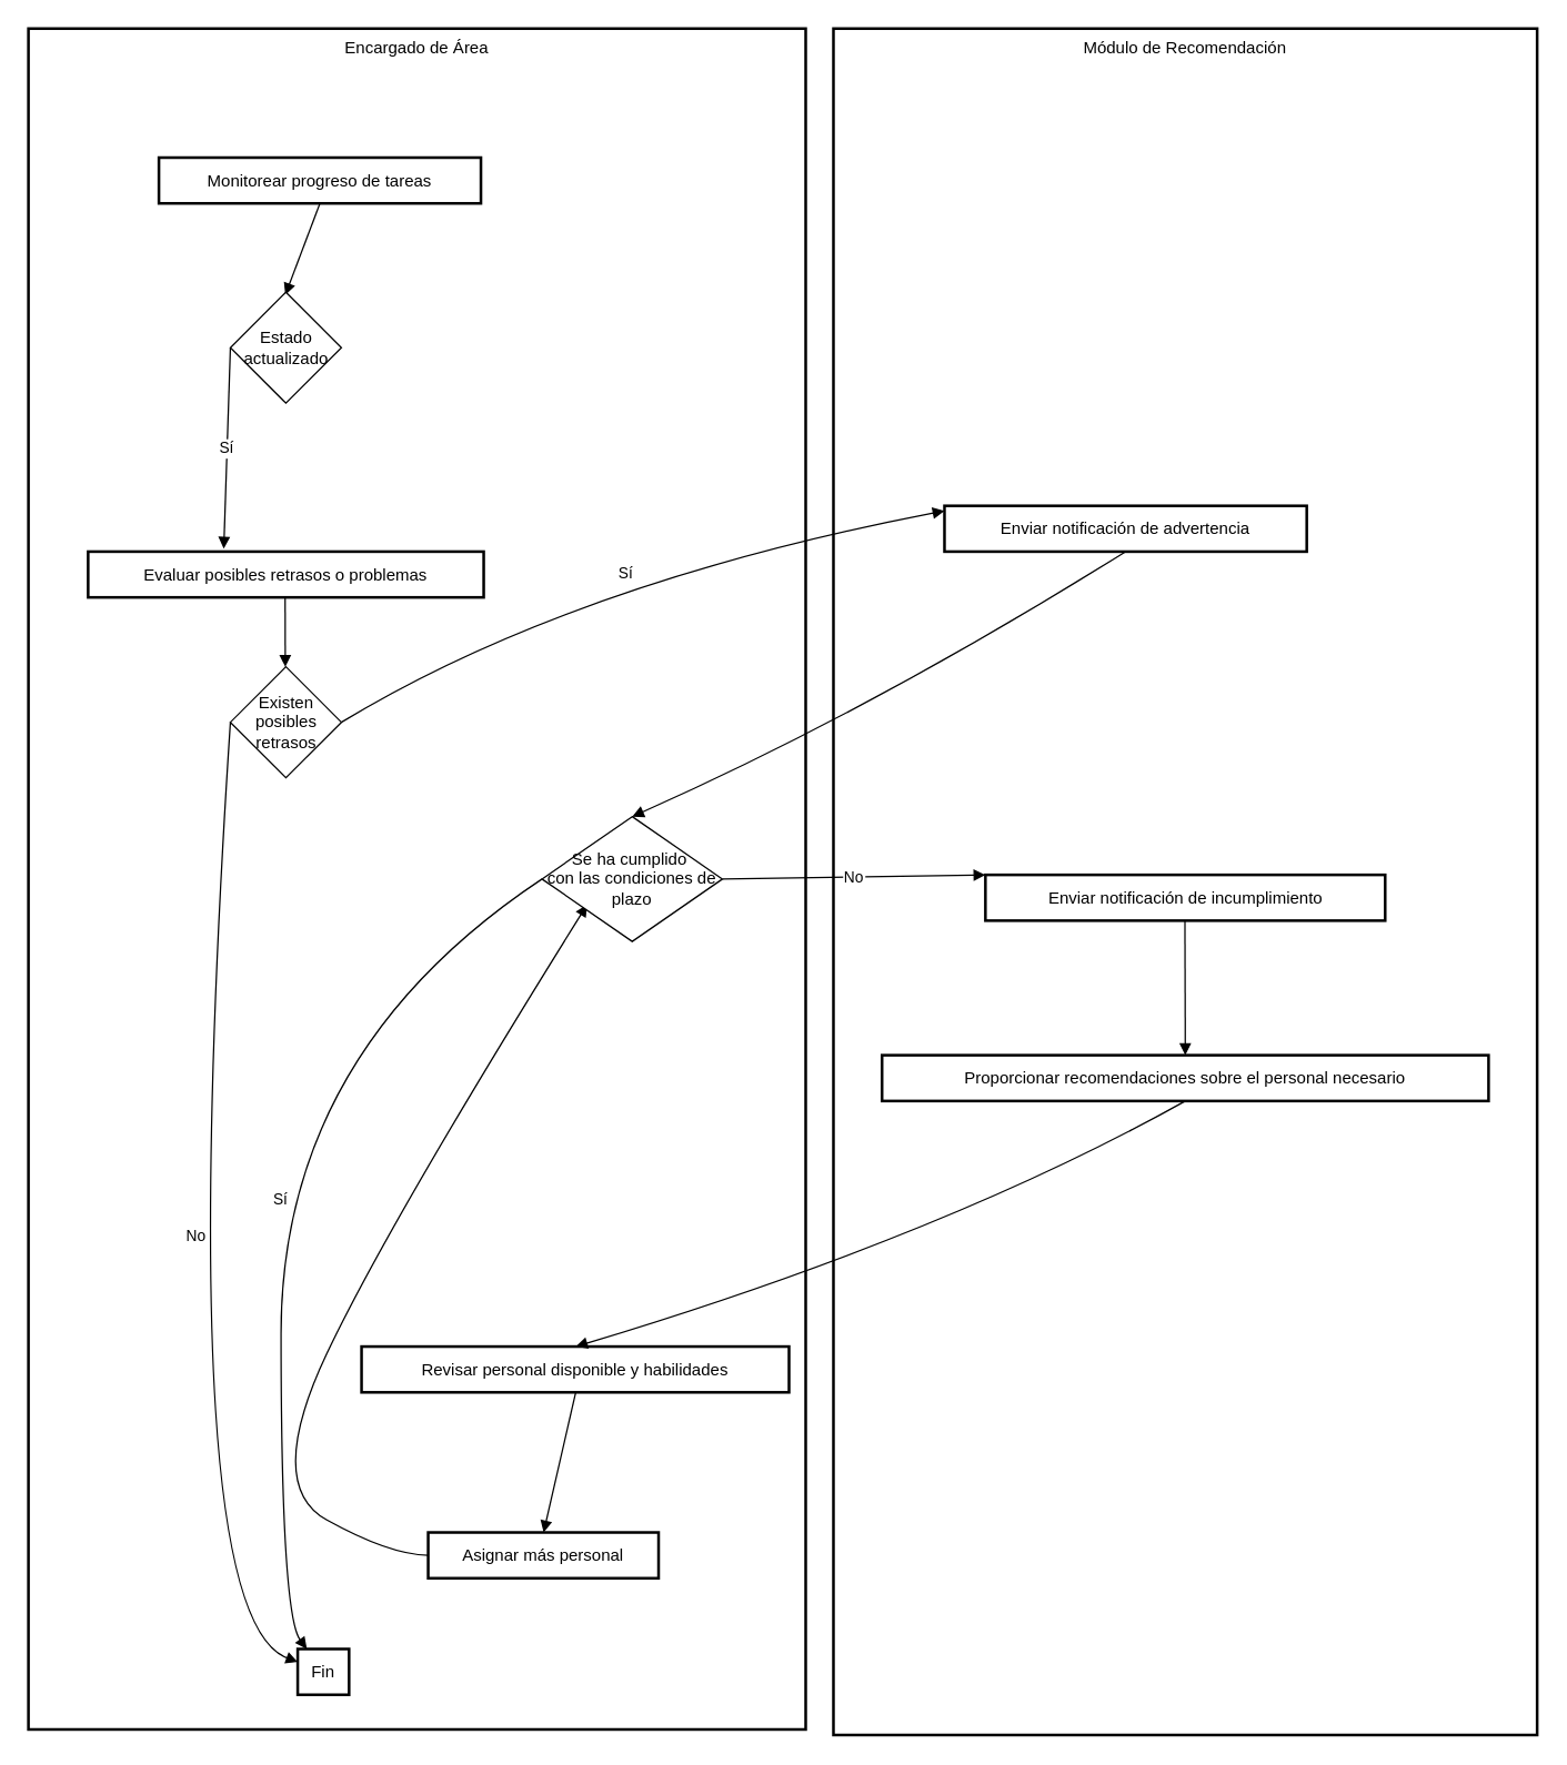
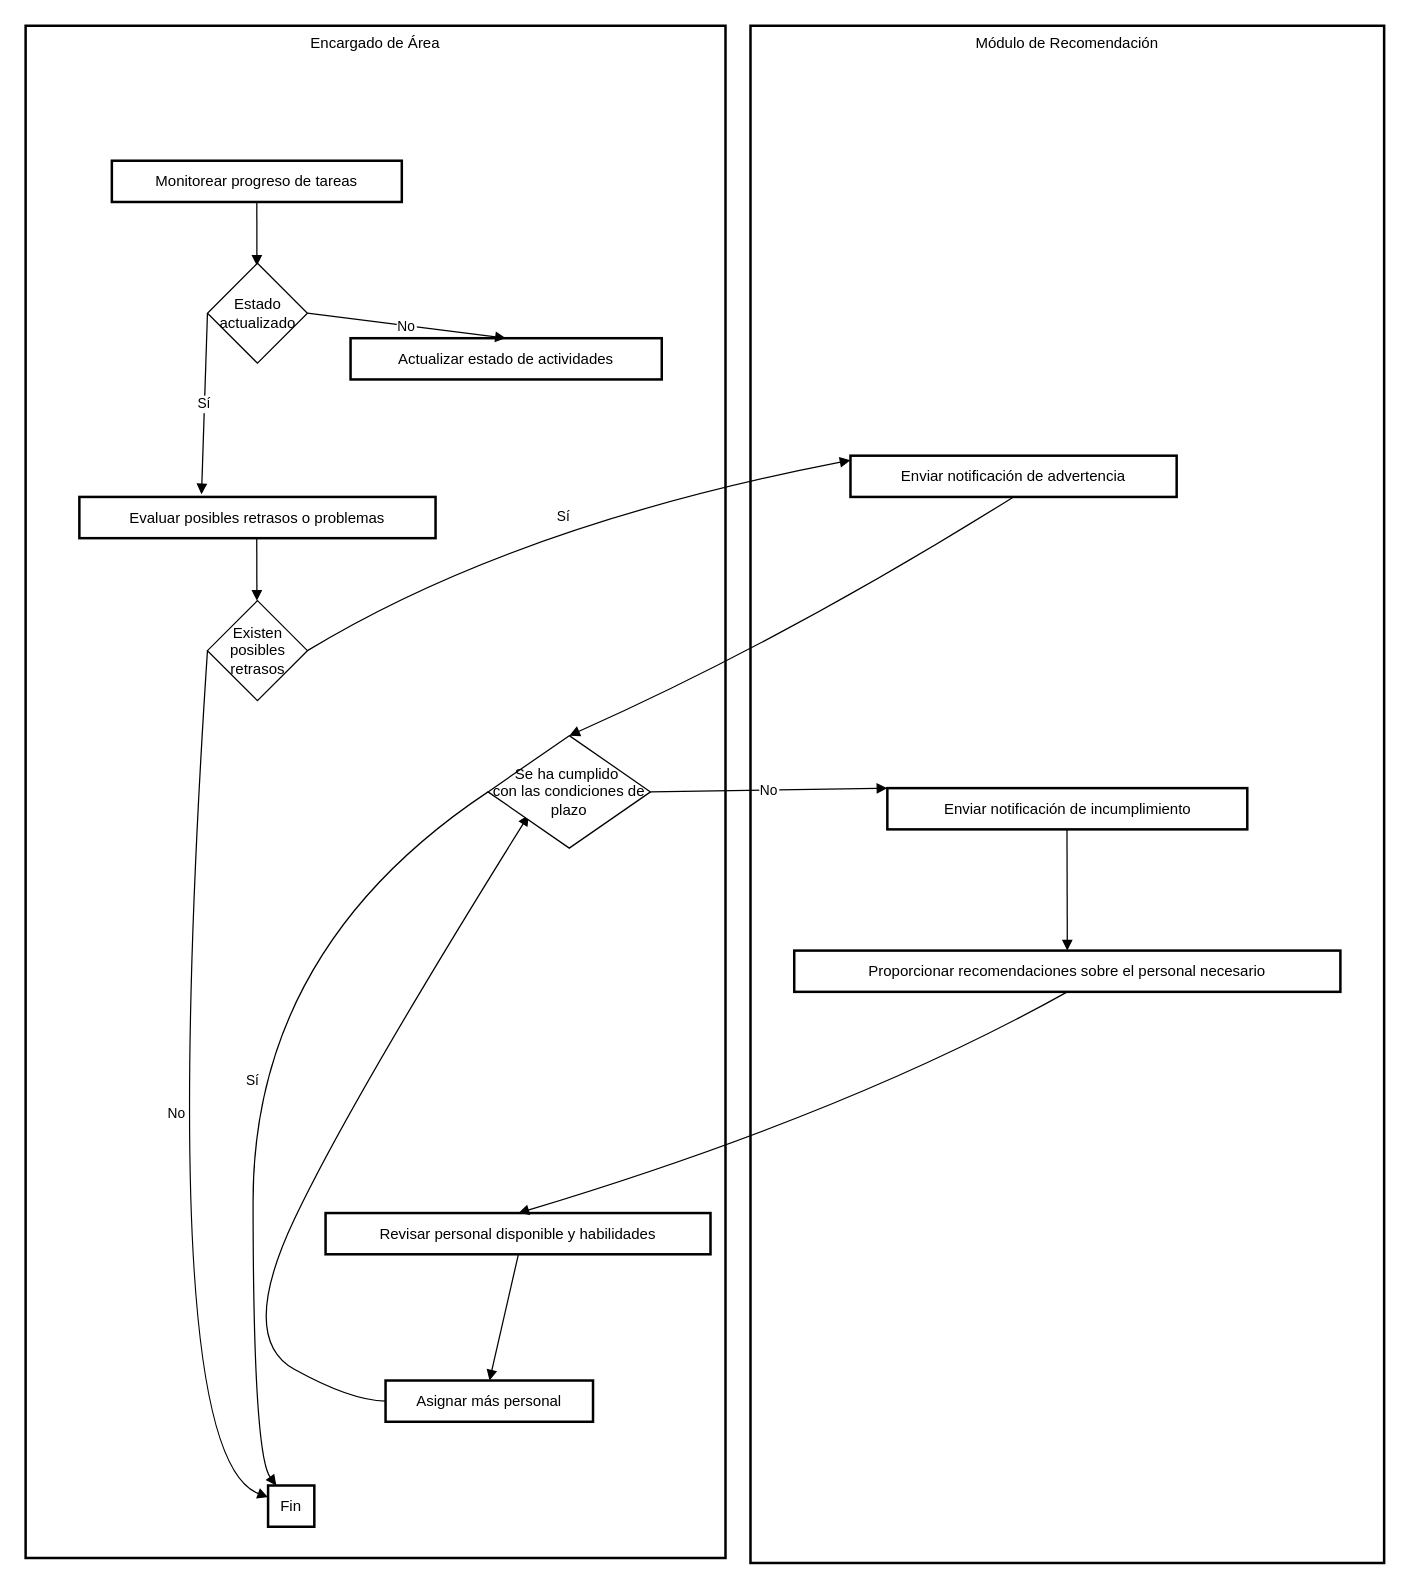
  <mxCell id="0" />
  <mxCell id="1" parent="0" />
  <mxCell id="2" value="Módulo de Recomendación" style="whiteSpace=wrap;strokeWidth=2;verticalAlign=top;" vertex="1" parent="1"><mxGeometry x="600" y="20" width="507" height="1230" as="geometry" /></mxCell>
  <mxCell id="3" value="Enviar notificación de advertencia" style="whiteSpace=wrap;strokeWidth=2;" vertex="1" parent="1"><mxGeometry x="680" y="364" width="261" height="33" as="geometry" /></mxCell>
  <mxCell id="4" value="Enviar notificación de incumplimiento" style="whiteSpace=wrap;strokeWidth=2;" vertex="1" parent="1"><mxGeometry x="709.5" y="630" width="288" height="33" as="geometry" /></mxCell>
  <mxCell id="5" value="Proporcionar recomendaciones sobre el personal necesario" style="whiteSpace=wrap;strokeWidth=2;" vertex="1" parent="1"><mxGeometry x="635" y="760" width="437" height="33" as="geometry" /></mxCell>
  <mxCell id="6" value="Encargado de Área" style="whiteSpace=wrap;strokeWidth=2;verticalAlign=top;" vertex="1" parent="1"><mxGeometry x="20" y="20" width="560" height="1226" as="geometry" /></mxCell>
- <mxCell id="7" value="Monitorear progreso de tareas" style="whiteSpace=wrap;strokeWidth=2;" vertex="1" parent="1"><mxGeometry x="114" y="113" width="232" height="33" as="geometry" /></mxCell>
+ <mxCell id="7" value="Monitorear progreso de tareas" style="whiteSpace=wrap;strokeWidth=2;" vertex="1" parent="1"><mxGeometry x="89" y="128" width="232" height="33" as="geometry" /></mxCell>
+ <mxCell id="8" value="Actualizar estado de actividades" style="whiteSpace=wrap;strokeWidth=2;" vertex="1" parent="1"><mxGeometry x="280" y="270" width="249" height="33" as="geometry" /></mxCell>
  <mxCell id="9" value="Evaluar posibles retrasos o problemas" style="whiteSpace=wrap;strokeWidth=2;" vertex="1" parent="1"><mxGeometry x="63" y="397" width="285" height="33" as="geometry" /></mxCell>
  <mxCell id="10" value="Revisar personal disponible y habilidades" style="whiteSpace=wrap;strokeWidth=2;" vertex="1" parent="1"><mxGeometry x="260" y="970" width="308" height="33" as="geometry" /></mxCell>
  <mxCell id="11" value="Asignar más personal" style="whiteSpace=wrap;strokeWidth=2;" vertex="1" parent="1"><mxGeometry x="308" y="1104" width="166" height="33" as="geometry" /></mxCell>
  <mxCell id="12" value="Fin" style="whiteSpace=wrap;strokeWidth=2;" vertex="1" parent="1"><mxGeometry x="214" y="1188" width="37" height="33" as="geometry" /></mxCell>
  <mxCell id="13" value="" style="curved=1;startArrow=none;endArrow=block;exitX=0.5;exitY=1.024;entryX=0.5;entryY=-0.006;rounded=0;" edge="1" parent="1" source="7"><mxGeometry relative="1" as="geometry"><Array as="points" /><mxPoint x="205.053" y="212" as="targetPoint" /></mxGeometry></mxCell>
  <mxCell id="14" value="Sí" style="curved=1;startArrow=none;endArrow=block;exitX=0;exitY=0.5;rounded=0;exitDx=0;exitDy=0;entryX=0.343;entryY=-0.064;entryDx=0;entryDy=0;entryPerimeter=0;" edge="1" parent="1" source="26" target="9"><mxGeometry relative="1" as="geometry"><Array as="points" /><mxPoint x="178.141" y="245" as="sourcePoint" /><mxPoint x="170" y="400" as="targetPoint" /></mxGeometry></mxCell>
+ <mxCell id="15" value="No" style="curved=1;startArrow=none;endArrow=block;exitX=1;exitY=0.5;entryX=0.499;entryY=-0.012;rounded=0;exitDx=0;exitDy=0;" edge="1" parent="1" source="26" target="8"><mxGeometry relative="1" as="geometry"><Array as="points" /><mxPoint x="261.232" y="245" as="sourcePoint" /></mxGeometry></mxCell>
  <mxCell id="16" value="" style="curved=1;startArrow=none;endArrow=block;exitX=0.498;exitY=1.012;entryX=0.498;entryY=0.012;rounded=0;" edge="1" parent="1" source="9"><mxGeometry relative="1" as="geometry"><Array as="points" /><mxPoint x="205.043" y="480" as="targetPoint" /></mxGeometry></mxCell>
  <mxCell id="17" value="Sí" style="curved=1;startArrow=none;endArrow=block;exitX=1;exitY=0.5;entryX=0.0;entryY=0.109;rounded=0;exitDx=0;exitDy=0;" edge="1" parent="1" source="27" target="3"><mxGeometry relative="1" as="geometry"><Array as="points"><mxPoint x="410" y="420" /></Array><mxPoint x="301" y="496.5" as="sourcePoint" /></mxGeometry></mxCell>
  <mxCell id="18" value="No" style="curved=1;startArrow=none;endArrow=block;exitX=0;exitY=0.5;entryX=0.012;entryY=0.288;rounded=0;exitDx=0;exitDy=0;" edge="1" parent="1" source="27" target="12"><mxGeometry relative="1" as="geometry"><Array as="points"><mxPoint x="123" y="1163" /></Array><mxPoint x="179.543" y="513" as="sourcePoint" /></mxGeometry></mxCell>
  <mxCell id="19" value="" style="curved=1;startArrow=none;endArrow=block;exitX=0.5;exitY=1.018;entryX=0.5;entryY=0;rounded=0;entryDx=0;entryDy=0;" edge="1" parent="1" source="3" target="28"><mxGeometry relative="1" as="geometry"><Array as="points"><mxPoint x="630" y="510" /></Array><mxPoint x="515" y="628.444" as="targetPoint" /></mxGeometry></mxCell>
  <mxCell id="20" value="Sí" style="curved=1;startArrow=none;endArrow=block;exitX=0;exitY=0.5;entryX=0.175;entryY=-0.006;rounded=0;exitDx=0;exitDy=0;" edge="1" parent="1" source="28" target="12"><mxGeometry relative="1" as="geometry"><Array as="points"><mxPoint x="202" y="758" /><mxPoint x="202" y="1163" /></Array><mxPoint x="407.041" y="651.5" as="sourcePoint" /></mxGeometry></mxCell>
  <mxCell id="21" value="No" style="curved=1;startArrow=none;endArrow=block;exitX=1;exitY=0.5;entryX=0.011;entryY=0.012;rounded=0;exitDx=0;exitDy=0;" edge="1" parent="1" source="28" target="4"><mxGeometry relative="1" as="geometry"><Array as="points" /><mxPoint x="480.368" y="651.5" as="sourcePoint" /></mxGeometry></mxCell>
  <mxCell id="22" value="" style="curved=1;startArrow=none;endArrow=block;exitX=0.499;exitY=1.024;entryX=0.5;entryY=0.006;rounded=0;" edge="1" parent="1" source="4" target="5"><mxGeometry relative="1" as="geometry"><Array as="points" /></mxGeometry></mxCell>
  <mxCell id="23" value="" style="curved=1;startArrow=none;endArrow=block;exitX=0.5;exitY=1.018;entryX=0.501;entryY=4.046e-7;rounded=0;" edge="1" parent="1" source="5" target="10"><mxGeometry relative="1" as="geometry"><Array as="points"><mxPoint x="680" y="890" /></Array></mxGeometry></mxCell>
  <mxCell id="24" value="" style="curved=1;startArrow=none;endArrow=block;exitX=0.501;exitY=1.012;entryX=0.501;entryY=0.012;rounded=0;" edge="1" parent="1" source="10" target="11"><mxGeometry relative="1" as="geometry"><Array as="points" /></mxGeometry></mxCell>
  <mxCell id="25" value="" style="curved=1;startArrow=none;endArrow=block;exitX=0;exitY=0.5;entryX=0.5;entryY=1;rounded=0;entryDx=0;entryDy=0;exitDx=0;exitDy=0;" edge="1" parent="1" source="11"><mxGeometry relative="1" as="geometry"><Array as="points"><mxPoint x="280" y="1120" /><mxPoint x="190" y="1070" /><mxPoint x="280" y="880" /></Array><mxPoint x="422.5" y="651.5" as="targetPoint" /></mxGeometry></mxCell>
  <mxCell id="26" value="Estado actualizado" style="rhombus;whiteSpace=wrap;html=1;" vertex="1" parent="1"><mxGeometry x="165.5" y="210" width="80" height="80" as="geometry" /></mxCell>
  <mxCell id="27" value="Existen posibles retrasos" style="rhombus;whiteSpace=wrap;html=1;" vertex="1" parent="1"><mxGeometry x="165.5" y="480" width="80" height="80" as="geometry" /></mxCell>
  <mxCell id="28" value="Se ha cumplido&amp;nbsp;&lt;div&gt;con las condiciones de plazo&lt;/div&gt;" style="rhombus;whiteSpace=wrap;html=1;" vertex="1" parent="1"><mxGeometry x="390" y="588" width="130" height="90" as="geometry" /></mxCell>
